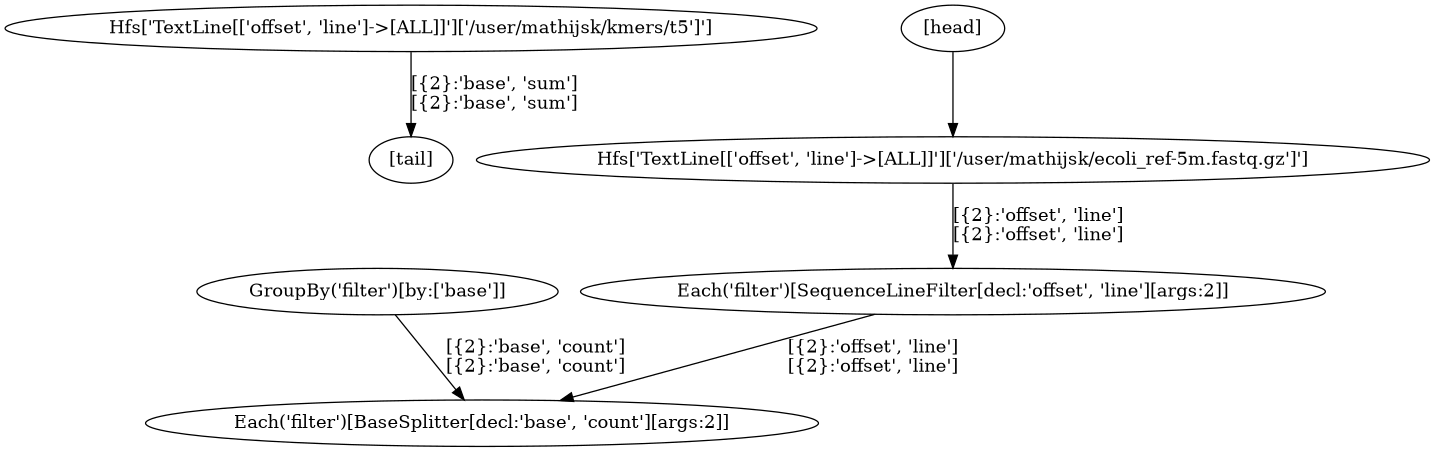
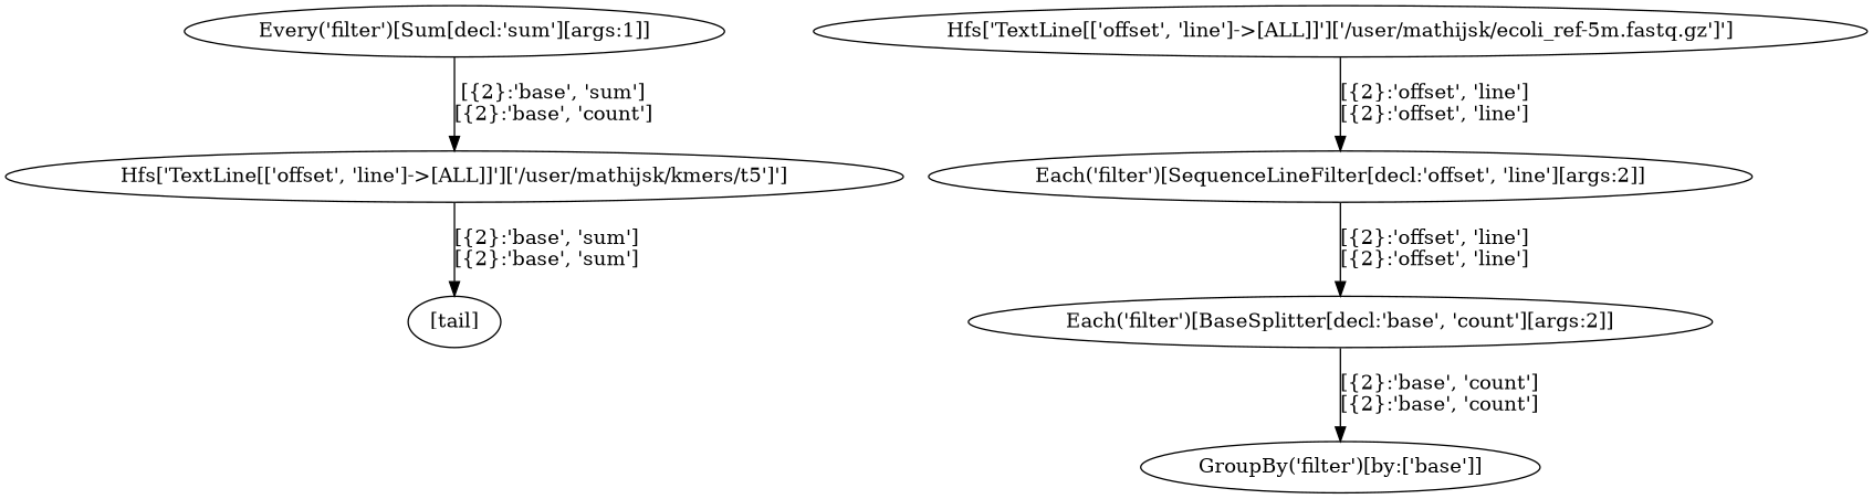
  digraph {
+   n1 [label="Every('filter')[Sum[decl:'sum'][args:1]]"]
    n2 [label="Hfs['TextLine[['offset', 'line']->[ALL]]']['/user/mathijsk/kmers/t5']']"]
    n3 [label="[tail]"]
    n4 [label="GroupBy('filter')[by:['base']]"]
    n5 [label="Each('filter')[BaseSplitter[decl:'base', 'count'][args:2]]"]
    n6 [label="Each('filter')[SequenceLineFilter[decl:'offset', 'line'][args:2]]"]
    n7 [label="Hfs['TextLine[['offset', 'line']->[ALL]]']['/user/mathijsk/ecoli_ref-5m.fastq.gz']']"]
-   n8 [label="[head]"]
+   n1 -> n2 [label="[{2}:'base', 'sum']\n[{2}:'base', 'count']"]
    n2 -> n3 [label="[{2}:'base', 'sum']\n[{2}:'base', 'sum']"]
-   n4 -> n5 [label="[{2}:'base', 'count']\n[{2}:'base', 'count']"]
+   n5 -> n4 [label="[{2}:'base', 'count']\n[{2}:'base', 'count']"]
    n6 -> n5 [label="[{2}:'offset', 'line']\n[{2}:'offset', 'line']"]
    n7 -> n6 [label="[{2}:'offset', 'line']\n[{2}:'offset', 'line']"]
-   n8 -> n7
  }
